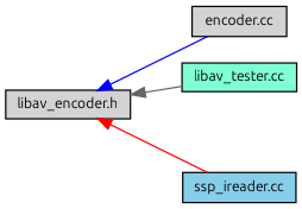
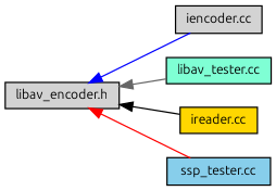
  digraph {
    fontname=Ubuntu
    rankdir=LR
    node [color=black fillcolor=lightgrey fontname=Ubuntu fontsize=10 shape=record style=filled]
    edge [dir=back fontname=Ubuntu fontsize=10 labelfontname=Helvetica labelfontsize=10 style=solid]
    n1 [fontcolor=black height=0.2 label="libav_encoder.h" width=0.4]
-   n2 [height=0.2 label="encoder.cc" width=0.4]
+   n2 [height=0.2 label="iencoder.cc" width=0.4]
    n3 [fillcolor=aquamarine height=0.2 label="libav_tester.cc" width=0.4]
-   n5 [fillcolor=skyblue height=0.2 label="ssp_ireader.cc" width=0.4]
+   n4 [fillcolor=gold height=0.2 label="ireader.cc" width=0.4]
+   n5 [fillcolor=skyblue height=0.2 label="ssp_tester.cc" width=0.4]
    n1 -> n2 [color=blue]
    n1 -> n3 [color=gray40]
+   n1 -> n4 [color=black]
    n1 -> n5 [color=red]
  }
